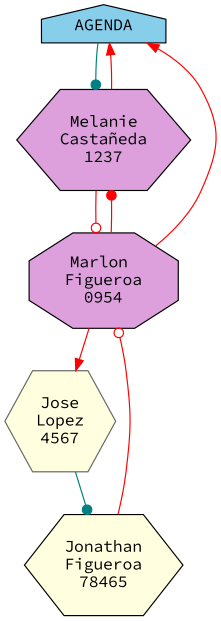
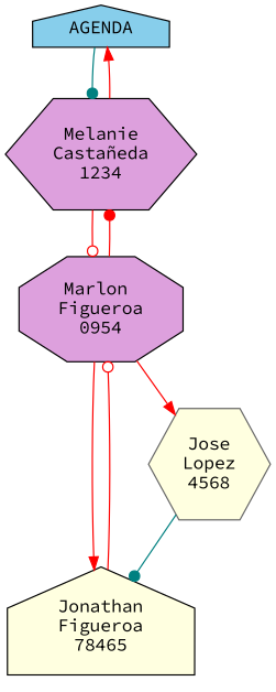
  digraph {
    fontname="Source Code Pro"
    node [color=black fillcolor=plum fontname="Source Code Pro" shape=house style=filled]
    edge [arrowhead=dot color=red fontname="Source Code Pro"]
    n1 [fillcolor=skyblue label=AGENDA]
-   n2 [label="Melanie\nCastañeda\n1237" shape=hexagon]
+   n2 [label="Melanie\nCastañeda\n1234" shape=hexagon]
    n3 [label="Marlon \nFigueroa\n0954" shape=octagon]
-   n4 [fillcolor=lightyellow label="Jonathan\nFigueroa\n78465" shape=hexagon]
-   n5 [color=gray40 fillcolor=lightyellow label="Jose\nLopez\n4567" shape=hexagon]
+   n4 [fillcolor=lightyellow label="Jonathan\nFigueroa\n78465"]
+   n5 [color=gray40 fillcolor=lightyellow label="Jose\nLopez\n4568" shape=hexagon]
    n1 -> n2 [color=teal]
    n2 -> n1 [arrowhead=normal]
    n2 -> n3 [arrowhead=odot]
    n3 -> n2
-   n3 -> n1 [arrowhead=normal]
+   n3 -> n4 [arrowhead=normal]
    n3 -> n5 [arrowhead=normal]
    n4 -> n3 [arrowhead=odot]
    n5 -> n4 [color=teal]
  }
